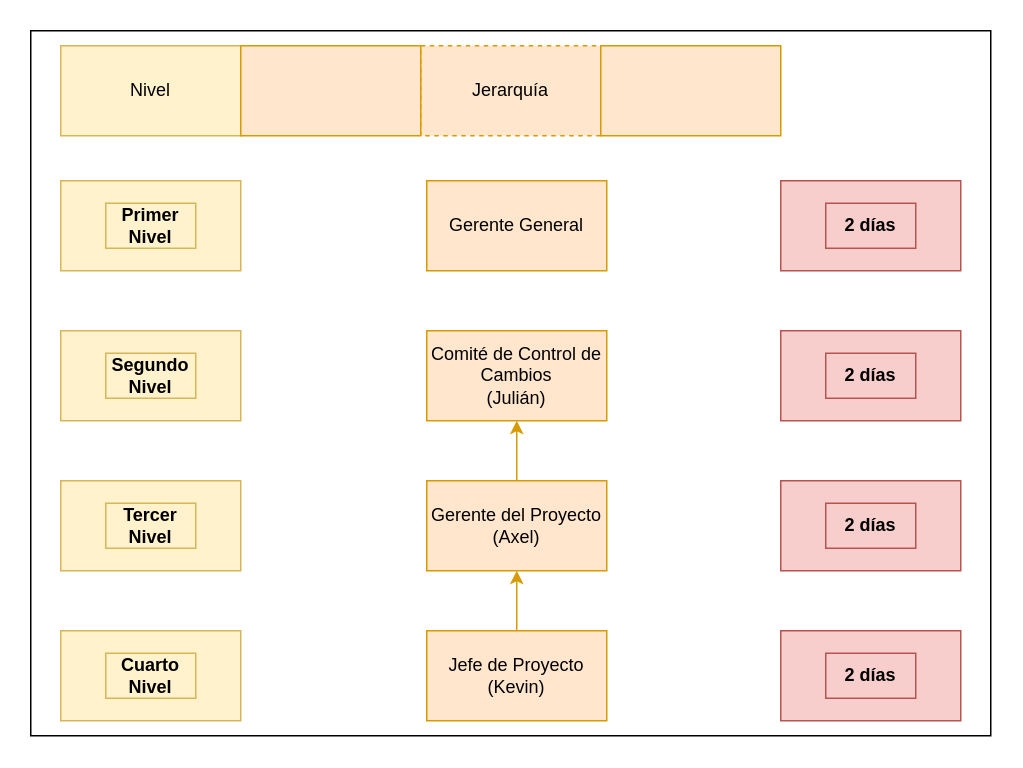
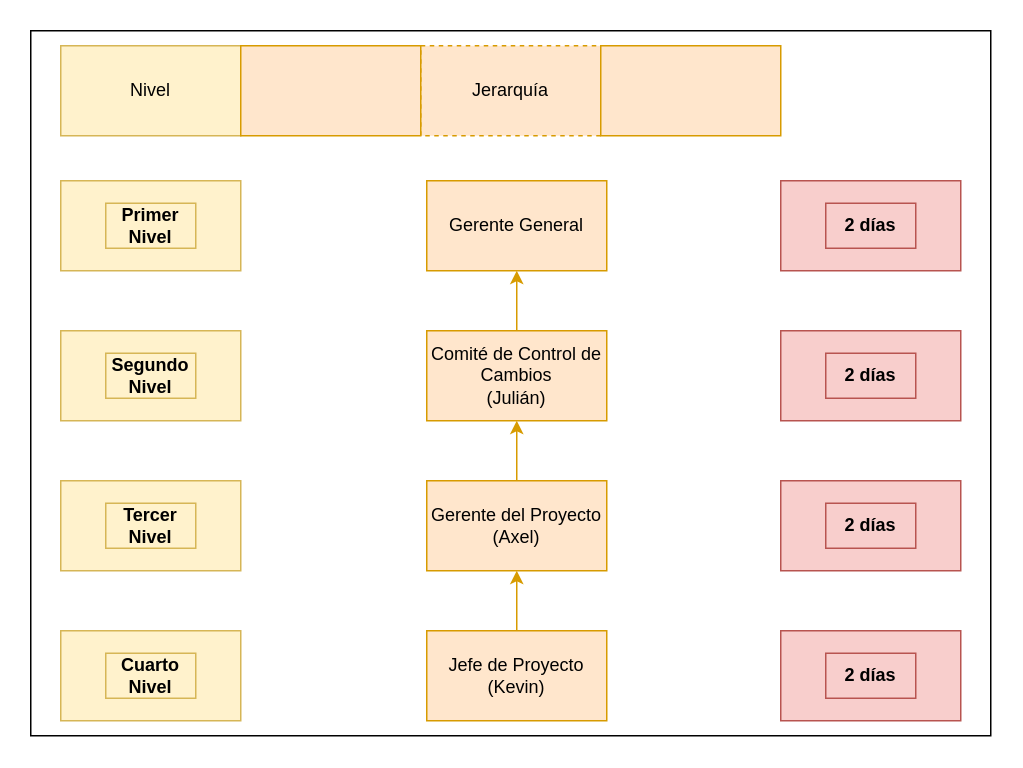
  <mxCell id="0" />
  <mxCell id="1" parent="0" />
  <mxCell id="2" value="" style="rounded=0;whiteSpace=wrap;html=1;" vertex="1" parent="1"><mxGeometry x="20" y="20" width="640" height="470" as="geometry" /></mxCell>
  <mxCell id="3" value="" style="rounded=0;whiteSpace=wrap;html=1;fillColor=#f8cecc;strokeColor=#b85450;" vertex="1" parent="1"><mxGeometry x="520" y="420" width="120" height="60" as="geometry" /></mxCell>
  <mxCell id="4" value="" style="rounded=0;whiteSpace=wrap;html=1;fillColor=#f8cecc;strokeColor=#b85450;" vertex="1" parent="1"><mxGeometry x="520" y="320" width="120" height="60" as="geometry" /></mxCell>
  <mxCell id="5" value="" style="rounded=0;whiteSpace=wrap;html=1;fillColor=#f8cecc;strokeColor=#b85450;" vertex="1" parent="1"><mxGeometry x="520" y="220" width="120" height="60" as="geometry" /></mxCell>
  <mxCell id="6" value="" style="rounded=0;whiteSpace=wrap;html=1;fillColor=#f8cecc;strokeColor=#b85450;" vertex="1" parent="1"><mxGeometry x="520" y="120" width="120" height="60" as="geometry" /></mxCell>
  <mxCell id="7" value="" style="rounded=0;whiteSpace=wrap;html=1;fillColor=#fff2cc;strokeColor=#d6b656;" vertex="1" parent="1"><mxGeometry x="40" y="420" width="120" height="60" as="geometry" /></mxCell>
  <mxCell id="8" value="" style="rounded=0;whiteSpace=wrap;html=1;fillColor=#fff2cc;strokeColor=#d6b656;" vertex="1" parent="1"><mxGeometry x="40" y="320" width="120" height="60" as="geometry" /></mxCell>
  <mxCell id="9" value="" style="rounded=0;whiteSpace=wrap;html=1;fillColor=#fff2cc;strokeColor=#d6b656;" vertex="1" parent="1"><mxGeometry x="40" y="220" width="120" height="60" as="geometry" /></mxCell>
  <mxCell id="10" value="" style="rounded=0;whiteSpace=wrap;html=1;fillColor=#fff2cc;strokeColor=#d6b656;" vertex="1" parent="1"><mxGeometry x="40" y="120" width="120" height="60" as="geometry" /></mxCell>
  <mxCell id="11" value="Nivel" style="rounded=0;whiteSpace=wrap;html=1;fillColor=#fff2cc;strokeColor=#d6b656;" vertex="1" parent="1"><mxGeometry x="40" y="30" width="120" height="60" as="geometry" /></mxCell>
  <mxCell id="12" value="Jerarquía" style="rounded=0;whiteSpace=wrap;html=1;fillColor=#ffe6cc;strokeColor=#d79b00;dashed=1;" vertex="1" parent="1"><mxGeometry x="280" y="30" width="120" height="60" as="geometry" /></mxCell>
  <mxCell id="13" value="" style="rounded=0;whiteSpace=wrap;html=1;fillColor=#ffe6cc;strokeColor=#d79b00;" vertex="1" parent="1"><mxGeometry x="160" y="30" width="120" height="60" as="geometry" /></mxCell>
  <mxCell id="14" value="" style="rounded=0;whiteSpace=wrap;html=1;fillColor=#FFE6CC;strokeColor=#d79b00;" vertex="1" parent="1"><mxGeometry x="400" y="30" width="120" height="60" as="geometry" /></mxCell>
  <mxCell id="15" value="Gerente General" style="rounded=0;whiteSpace=wrap;html=1;fillColor=#ffe6cc;strokeColor=#d79b00;" vertex="1" parent="1"><mxGeometry x="284" y="120" width="120" height="60" as="geometry" /></mxCell>
+ <mxCell id="16" style="edgeStyle=orthogonalEdgeStyle;rounded=0;orthogonalLoop=1;jettySize=auto;html=1;entryX=0.5;entryY=1;entryDx=0;entryDy=0;fillColor=#ffe6cc;strokeColor=#d79b00;" edge="1" parent="1" source="17" target="15"><mxGeometry relative="1" as="geometry" /></mxCell>
  <mxCell id="17" value="Comité de Control de Cambios&lt;br&gt;(Julián)" style="rounded=0;whiteSpace=wrap;html=1;fillColor=#ffe6cc;strokeColor=#d79b00;" vertex="1" parent="1"><mxGeometry x="284" y="220" width="120" height="60" as="geometry" /></mxCell>
  <mxCell id="18" style="edgeStyle=orthogonalEdgeStyle;rounded=0;orthogonalLoop=1;jettySize=auto;html=1;entryX=0.5;entryY=1;entryDx=0;entryDy=0;fillColor=#ffe6cc;strokeColor=#d79b00;" edge="1" parent="1" source="19" target="17"><mxGeometry relative="1" as="geometry" /></mxCell>
  <mxCell id="19" value="Gerente del Proyecto&lt;br&gt;(Axel)" style="rounded=0;whiteSpace=wrap;html=1;fillColor=#ffe6cc;strokeColor=#d79b00;" vertex="1" parent="1"><mxGeometry x="284" y="320" width="120" height="60" as="geometry" /></mxCell>
  <mxCell id="20" style="edgeStyle=orthogonalEdgeStyle;rounded=0;orthogonalLoop=1;jettySize=auto;html=1;entryX=0.5;entryY=1;entryDx=0;entryDy=0;fillColor=#ffe6cc;strokeColor=#d79b00;" edge="1" parent="1" source="21" target="19"><mxGeometry relative="1" as="geometry" /></mxCell>
  <mxCell id="21" value="Jefe de Proyecto&lt;br&gt;(Kevin)" style="rounded=0;whiteSpace=wrap;html=1;fillColor=#ffe6cc;strokeColor=#d79b00;" vertex="1" parent="1"><mxGeometry x="284" y="420" width="120" height="60" as="geometry" /></mxCell>
  <mxCell id="22" value="&lt;b&gt;Primer Nivel&lt;/b&gt;" style="text;html=1;strokeColor=#d6b656;fillColor=#fff2cc;align=center;verticalAlign=middle;whiteSpace=wrap;rounded=0;" vertex="1" parent="1"><mxGeometry x="70" y="135" width="60" height="30" as="geometry" /></mxCell>
  <mxCell id="23" value="&lt;b&gt;Segundo Nivel&lt;/b&gt;" style="text;html=1;strokeColor=#d6b656;fillColor=#fff2cc;align=center;verticalAlign=middle;whiteSpace=wrap;rounded=0;" vertex="1" parent="1"><mxGeometry x="70" y="235" width="60" height="30" as="geometry" /></mxCell>
  <mxCell id="24" value="&lt;b&gt;Tercer Nivel&lt;/b&gt;" style="text;html=1;strokeColor=#d6b656;fillColor=#fff2cc;align=center;verticalAlign=middle;whiteSpace=wrap;rounded=0;" vertex="1" parent="1"><mxGeometry x="70" y="335" width="60" height="30" as="geometry" /></mxCell>
  <mxCell id="25" value="&lt;b&gt;Cuarto Nivel&lt;/b&gt;" style="text;html=1;strokeColor=#d6b656;fillColor=#fff2cc;align=center;verticalAlign=middle;whiteSpace=wrap;rounded=0;" vertex="1" parent="1"><mxGeometry x="70" y="435" width="60" height="30" as="geometry" /></mxCell>
  <mxCell id="26" value="&lt;b&gt;2 días&lt;/b&gt;" style="text;html=1;strokeColor=#b85450;fillColor=#f8cecc;align=center;verticalAlign=middle;whiteSpace=wrap;rounded=0;" vertex="1" parent="1"><mxGeometry x="550" y="135" width="60" height="30" as="geometry" /></mxCell>
  <mxCell id="27" value="&lt;b&gt;2 días&lt;/b&gt;" style="text;html=1;strokeColor=#b85450;fillColor=#f8cecc;align=center;verticalAlign=middle;whiteSpace=wrap;rounded=0;" vertex="1" parent="1"><mxGeometry x="550" y="235" width="60" height="30" as="geometry" /></mxCell>
  <mxCell id="28" value="&lt;b&gt;2 días&lt;/b&gt;" style="text;html=1;strokeColor=#b85450;fillColor=#f8cecc;align=center;verticalAlign=middle;whiteSpace=wrap;rounded=0;" vertex="1" parent="1"><mxGeometry x="550" y="335" width="60" height="30" as="geometry" /></mxCell>
  <mxCell id="29" value="&lt;b&gt;2 días&lt;/b&gt;" style="text;html=1;strokeColor=#b85450;fillColor=#f8cecc;align=center;verticalAlign=middle;whiteSpace=wrap;rounded=0;" vertex="1" parent="1"><mxGeometry x="550" y="435" width="60" height="30" as="geometry" /></mxCell>
